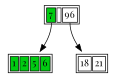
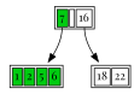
  digraph {
    fontname="Playfair Display"
    node [fontname="Playfair Display" shape=plaintext]
    edge [fontname="Playfair Display"]
-   n1 [height=.1 label=< <table><tr><td port="f0" bgcolor='#00CC11'>7</td><td port="f1"></td><td port="f2">96</td></tr></table> >]
+   n1 [height=.1 label=< <table><tr><td port="f0" bgcolor='#00CC11'>7</td><td port="f1"></td><td port="f2">16</td></tr></table> >]
    n2 [height=.1 label=< <table><tr><td bgcolor='#00CC11'>1</td><td bgcolor='#00CC11'>2</td><td bgcolor='#00CC11'>5</td><td bgcolor='#00CC11'>6</td></tr></table> >]
-   n3 [height=.1 label=< <table><tr><td>18</td><td>21</td></tr></table> >]
+   n3 [height=.1 label=< <table><tr><td>18</td><td>22</td></tr></table> >]
    n1 -> n2 [tailport=f0]
    n1 -> n3 [tailport=f2]
  }
